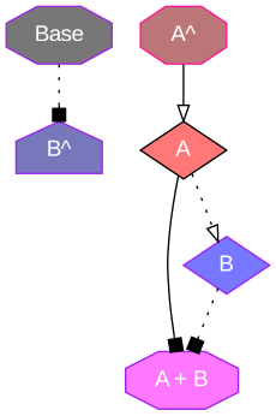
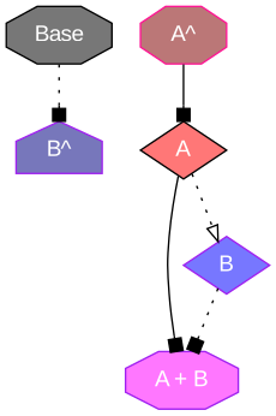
  digraph {
    fontname="Liberation Sans"
    node [color=purple fontcolor=white fontname="Liberation Sans" shape=octagon style=filled]
    edge [arrowhead=box fontname="Liberation Sans" style=dotted]
-   Base [fillcolor="#777777"]
+   Base [color=black fillcolor="#777777"]
    n2 [fillcolor="#7777BB" label="B^" shape=house]
    n3 [color=deeppink fillcolor="#BB7777" label="A^"]
    A [color=black fillcolor="#FF7777" shape=diamond]
    n5 [fillcolor="#FF77FF" label="A + B"]
    B [fillcolor="#7777FF" shape=diamond]
    Base -> n2
-   n3 -> A [arrowhead=onormal style=solid]
+   n3 -> A [style=solid]
    A -> n5 [style=solid]
    A -> B [arrowhead=onormal]
    B -> n5
  }
